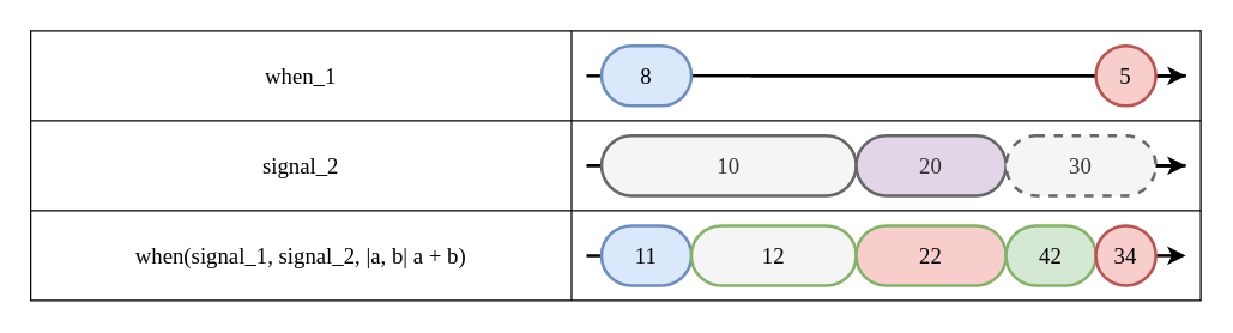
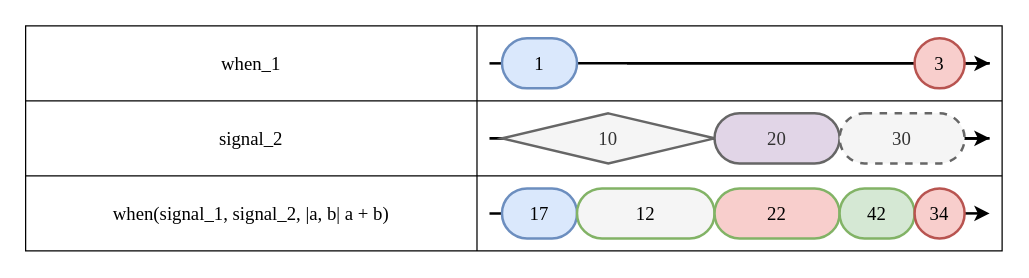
  <mxCell id="0" />
  <mxCell id="1" parent="0" />
  <mxCell id="2" value="" style="shape=table;startSize=0;container=1;collapsible=0;childLayout=tableLayout;fontSize=15;align=center;fontFamily=Lucida Console;strokeWidth=1;fillColor=none;" parent="1" vertex="1"><mxGeometry x="20" y="20" width="781" height="180" as="geometry" /></mxCell>
  <mxCell id="3" style="shape=tableRow;horizontal=0;startSize=0;swimlaneHead=0;swimlaneBody=0;strokeColor=inherit;top=0;left=0;bottom=0;right=0;collapsible=0;dropTarget=0;fillColor=none;points=[[0,0.5],[1,0.5]];portConstraint=eastwest;fontSize=15;fontFamily=Lucida Console;strokeWidth=2;" parent="2" vertex="1"><mxGeometry width="781" height="60" as="geometry" /></mxCell>
  <mxCell id="4" value="when_1" style="shape=partialRectangle;html=1;whiteSpace=wrap;connectable=0;strokeColor=inherit;overflow=hidden;fillColor=none;top=0;left=0;bottom=0;right=0;pointerEvents=1;fontSize=15;fontFamily=Lucida Console;align=center;strokeWidth=2;" parent="3" vertex="1"><mxGeometry width="361" height="60" as="geometry"><mxRectangle width="361" height="60" as="alternateBounds" /></mxGeometry></mxCell>
  <mxCell id="5" style="shape=partialRectangle;html=1;whiteSpace=wrap;connectable=0;strokeColor=inherit;overflow=hidden;fillColor=none;top=0;left=0;bottom=0;right=0;pointerEvents=1;fontSize=15;fontFamily=Lucida Console;align=center;strokeWidth=2;" parent="3" vertex="1"><mxGeometry x="361" width="420" height="60" as="geometry"><mxRectangle width="420" height="60" as="alternateBounds" /></mxGeometry></mxCell>
  <mxCell id="6" value="" style="shape=tableRow;horizontal=0;startSize=0;swimlaneHead=0;swimlaneBody=0;strokeColor=inherit;top=0;left=0;bottom=0;right=0;collapsible=0;dropTarget=0;fillColor=none;points=[[0,0.5],[1,0.5]];portConstraint=eastwest;fontSize=15;fontFamily=Lucida Console;strokeWidth=2;" parent="2" vertex="1"><mxGeometry y="60" width="781" height="60" as="geometry" /></mxCell>
  <mxCell id="7" value="signal_2" style="shape=partialRectangle;html=1;whiteSpace=wrap;connectable=0;strokeColor=inherit;overflow=hidden;fillColor=none;top=0;left=0;bottom=0;right=0;pointerEvents=1;fontSize=15;fontFamily=Lucida Console;align=center;strokeWidth=2;" parent="6" vertex="1"><mxGeometry width="361" height="60" as="geometry"><mxRectangle width="361" height="60" as="alternateBounds" /></mxGeometry></mxCell>
  <mxCell id="8" value="" style="shape=partialRectangle;html=1;whiteSpace=wrap;connectable=0;strokeColor=inherit;overflow=hidden;fillColor=none;top=0;left=0;bottom=0;right=0;pointerEvents=1;fontSize=15;fontFamily=Lucida Console;align=center;strokeWidth=2;" parent="6" vertex="1"><mxGeometry x="361" width="420" height="60" as="geometry"><mxRectangle width="420" height="60" as="alternateBounds" /></mxGeometry></mxCell>
  <mxCell id="9" value="" style="shape=tableRow;horizontal=0;startSize=0;swimlaneHead=0;swimlaneBody=0;strokeColor=inherit;top=0;left=0;bottom=0;right=0;collapsible=0;dropTarget=0;fillColor=none;points=[[0,0.5],[1,0.5]];portConstraint=eastwest;fontSize=15;fontFamily=Lucida Console;strokeWidth=2;" parent="2" vertex="1"><mxGeometry y="120" width="781" height="60" as="geometry" /></mxCell>
  <mxCell id="10" value="when(signal_1,&amp;nbsp;signal_2, |a, b| a + b)" style="shape=partialRectangle;html=1;whiteSpace=wrap;connectable=0;strokeColor=inherit;overflow=hidden;fillColor=none;top=0;left=0;bottom=0;right=0;pointerEvents=1;fontSize=15;fontFamily=Lucida Console;align=center;strokeWidth=2;" parent="9" vertex="1"><mxGeometry width="361" height="60" as="geometry"><mxRectangle width="361" height="60" as="alternateBounds" /></mxGeometry></mxCell>
  <mxCell id="11" value="" style="shape=partialRectangle;html=1;whiteSpace=wrap;connectable=0;strokeColor=inherit;overflow=hidden;fillColor=none;top=0;left=0;bottom=0;right=0;pointerEvents=1;fontSize=15;fontFamily=Lucida Console;align=center;strokeWidth=2;" parent="9" vertex="1"><mxGeometry x="361" width="420" height="60" as="geometry"><mxRectangle width="420" height="60" as="alternateBounds" /></mxGeometry></mxCell>
  <mxCell id="12" value="" style="group;fontFamily=Lucida Console;fontSize=15;strokeWidth=2;" parent="1" vertex="1" connectable="0"><mxGeometry x="391" y="150" width="400" height="40" as="geometry" /></mxCell>
  <mxCell id="13" value="" style="endArrow=classic;html=1;rounded=0;endFill=1;fontFamily=Lucida Console;fontSize=15;strokeWidth=2;" parent="12" edge="1"><mxGeometry width="50" height="50" relative="1" as="geometry"><mxPoint x="380" y="20" as="sourcePoint" /><mxPoint x="400" y="20" as="targetPoint" /></mxGeometry></mxCell>
  <mxCell id="14" value="" style="endArrow=none;html=1;rounded=0;endFill=0;fontFamily=Lucida Console;fontSize=15;strokeWidth=2;" parent="12" edge="1"><mxGeometry width="50" height="50" relative="1" as="geometry"><mxPoint y="20" as="sourcePoint" /><mxPoint x="124" y="20" as="targetPoint" /></mxGeometry></mxCell>
  <mxCell id="15" value="" style="endArrow=none;html=1;rounded=0;endFill=0;fontFamily=Lucida Console;fontSize=15;strokeWidth=2;" parent="12" edge="1"><mxGeometry width="50" height="50" relative="1" as="geometry"><mxPoint x="164" y="20" as="sourcePoint" /><mxPoint x="270" y="20" as="targetPoint" /></mxGeometry></mxCell>
  <mxCell id="16" value="" style="endArrow=none;html=1;rounded=0;endFill=0;fontFamily=Lucida Console;fontSize=15;strokeWidth=2;" parent="12" edge="1"><mxGeometry width="50" height="50" relative="1" as="geometry"><mxPoint x="270" y="20" as="sourcePoint" /><mxPoint x="340" y="20" as="targetPoint" /></mxGeometry></mxCell>
- <mxCell id="17" value="11" style="rounded=1;whiteSpace=wrap;html=1;arcSize=50;fillColor=#dae8fc;strokeColor=#6c8ebf;strokeWidth=2;fontFamily=Lucida Console;fontSize=15;" vertex="1" parent="12"><mxGeometry x="10" width="60" height="40" as="geometry" /></mxCell>
+ <mxCell id="17" value="17" style="rounded=1;whiteSpace=wrap;html=1;arcSize=50;fillColor=#dae8fc;strokeColor=#6c8ebf;strokeWidth=2;fontFamily=Lucida Console;fontSize=15;" vertex="1" parent="12"><mxGeometry x="10" width="60" height="40" as="geometry" /></mxCell>
  <mxCell id="18" value="12" style="rounded=1;whiteSpace=wrap;html=1;arcSize=50;fillColor=#f5f5f5;strokeColor=#82b366;strokeWidth=2;fontFamily=Lucida Console;fontSize=15;" vertex="1" parent="12"><mxGeometry x="70" width="110" height="40" as="geometry" /></mxCell>
  <mxCell id="19" value="22" style="rounded=1;whiteSpace=wrap;html=1;arcSize=50;fillColor=#f8cecc;strokeColor=#82b366;strokeWidth=2;fontFamily=Lucida Console;fontSize=15;" vertex="1" parent="12"><mxGeometry x="180" width="100" height="40" as="geometry" /></mxCell>
  <mxCell id="20" value="42" style="rounded=1;whiteSpace=wrap;html=1;arcSize=50;fillColor=#d5e8d4;strokeColor=#82b366;strokeWidth=2;fontFamily=Lucida Console;fontSize=15;" vertex="1" parent="12"><mxGeometry x="280" width="60" height="40" as="geometry" /></mxCell>
  <mxCell id="21" value="34" style="rounded=1;whiteSpace=wrap;html=1;arcSize=50;fillColor=#f8cecc;strokeColor=#b85450;strokeWidth=2;fontFamily=Lucida Console;fontSize=15;" vertex="1" parent="12"><mxGeometry x="340" width="40" height="40" as="geometry" /></mxCell>
  <mxCell id="22" value="" style="group;fontFamily=Lucida Console;fontSize=15;strokeWidth=2;" parent="1" vertex="1" connectable="0"><mxGeometry x="391" y="90" width="400" height="40" as="geometry" /></mxCell>
  <mxCell id="23" value="" style="endArrow=classic;html=1;rounded=0;fontFamily=Lucida Console;fontSize=15;strokeWidth=2;" parent="22" edge="1"><mxGeometry width="50" height="50" relative="1" as="geometry"><mxPoint x="270.0" y="20" as="sourcePoint" /><mxPoint x="400" y="20" as="targetPoint" /></mxGeometry></mxCell>
  <mxCell id="24" value="" style="endArrow=none;html=1;rounded=0;endFill=0;fontFamily=Lucida Console;fontSize=15;strokeWidth=2;" parent="22" edge="1"><mxGeometry width="50" height="50" relative="1" as="geometry"><mxPoint y="20" as="sourcePoint" /><mxPoint x="124" y="20" as="targetPoint" /></mxGeometry></mxCell>
  <mxCell id="25" value="" style="endArrow=none;html=1;rounded=0;endFill=0;fontFamily=Lucida Console;fontSize=15;strokeWidth=2;" parent="22" edge="1"><mxGeometry width="50" height="50" relative="1" as="geometry"><mxPoint x="164" y="20" as="sourcePoint" /><mxPoint x="400" y="20" as="targetPoint" /></mxGeometry></mxCell>
  <mxCell id="26" value="" style="endArrow=none;html=1;rounded=0;endFill=0;fontFamily=Lucida Console;fontSize=15;strokeWidth=2;" parent="22" edge="1"><mxGeometry width="50" height="50" relative="1" as="geometry"><mxPoint x="220" y="20" as="sourcePoint" /><mxPoint x="270" y="20" as="targetPoint" /></mxGeometry></mxCell>
- <mxCell id="27" value="10" style="rounded=1;whiteSpace=wrap;html=1;arcSize=50;fillColor=#f5f5f5;strokeColor=#666666;strokeWidth=2;fontFamily=Lucida Console;fontSize=15;fontColor=#333333;" vertex="1" parent="22"><mxGeometry x="10" width="170" height="40" as="geometry" /></mxCell>
+ <mxCell id="27" value="10" style="rhombus;whiteSpace=wrap;html=1;arcSize=50;fillColor=#f5f5f5;strokeColor=#666666;strokeWidth=2;fontFamily=Lucida Console;fontSize=15;fontColor=#333333;" vertex="1" parent="22"><mxGeometry x="10" width="170" height="40" as="geometry" /></mxCell>
  <mxCell id="28" value="20" style="rounded=1;whiteSpace=wrap;html=1;arcSize=50;fillColor=#e1d5e7;strokeColor=#666666;strokeWidth=2;fontFamily=Lucida Console;fontSize=15;fontColor=#333333;" vertex="1" parent="22"><mxGeometry x="180" width="100" height="40" as="geometry" /></mxCell>
  <mxCell id="29" value="30" style="rounded=1;whiteSpace=wrap;html=1;arcSize=50;fillColor=#f5f5f5;strokeColor=#666666;strokeWidth=2;fontFamily=Lucida Console;fontSize=15;fontColor=#333333;dashed=1;" vertex="1" parent="22"><mxGeometry x="280" width="100" height="40" as="geometry" /></mxCell>
  <mxCell id="30" value="" style="group;fontFamily=Lucida Console;fontSize=15;strokeWidth=2;" parent="1" vertex="1" connectable="0"><mxGeometry x="391" y="30" width="400" height="40" as="geometry" /></mxCell>
  <mxCell id="31" value="" style="endArrow=classic;html=1;rounded=0;fontFamily=Lucida Console;fontSize=15;strokeWidth=2;" parent="30" edge="1"><mxGeometry width="50" height="50" relative="1" as="geometry"><mxPoint x="380" y="20" as="sourcePoint" /><mxPoint x="400" y="20" as="targetPoint" /></mxGeometry></mxCell>
  <mxCell id="32" value="" style="endArrow=none;html=1;rounded=0;endFill=0;fontFamily=Lucida Console;fontSize=15;strokeWidth=2;" parent="30" edge="1"><mxGeometry width="50" height="50" relative="1" as="geometry"><mxPoint y="20" as="sourcePoint" /><mxPoint x="10" y="20" as="targetPoint" /></mxGeometry></mxCell>
  <mxCell id="33" value="" style="endArrow=none;html=1;rounded=0;endFill=0;fontFamily=Lucida Console;fontSize=15;strokeWidth=2;" parent="30" edge="1"><mxGeometry width="50" height="50" relative="1" as="geometry"><mxPoint x="50" y="20" as="sourcePoint" /><mxPoint x="400" y="20" as="targetPoint" /></mxGeometry></mxCell>
  <mxCell id="34" value="" style="endArrow=none;html=1;rounded=0;endFill=0;fontFamily=Lucida Console;fontSize=15;strokeWidth=2;" parent="30" edge="1"><mxGeometry width="50" height="50" relative="1" as="geometry"><mxPoint x="110" y="20" as="sourcePoint" /><mxPoint x="400" y="20" as="targetPoint" /></mxGeometry></mxCell>
- <mxCell id="35" value="8" style="rounded=1;whiteSpace=wrap;html=1;arcSize=50;fillColor=#dae8fc;strokeColor=#6c8ebf;strokeWidth=2;fontFamily=Lucida Console;fontSize=15;" vertex="1" parent="30"><mxGeometry x="10" width="60" height="40" as="geometry" /></mxCell>
- <mxCell id="36" value="5" style="rounded=1;whiteSpace=wrap;html=1;arcSize=50;fillColor=#f8cecc;strokeColor=#b85450;strokeWidth=2;fontFamily=Lucida Console;fontSize=15;" vertex="1" parent="30"><mxGeometry x="340" width="40" height="40" as="geometry" /></mxCell>
+ <mxCell id="35" value="1" style="rounded=1;whiteSpace=wrap;html=1;arcSize=50;fillColor=#dae8fc;strokeColor=#6c8ebf;strokeWidth=2;fontFamily=Lucida Console;fontSize=15;" vertex="1" parent="30"><mxGeometry x="10" width="60" height="40" as="geometry" /></mxCell>
+ <mxCell id="36" value="3" style="rounded=1;whiteSpace=wrap;html=1;arcSize=50;fillColor=#f8cecc;strokeColor=#b85450;strokeWidth=2;fontFamily=Lucida Console;fontSize=15;" vertex="1" parent="30"><mxGeometry x="340" width="40" height="40" as="geometry" /></mxCell>
